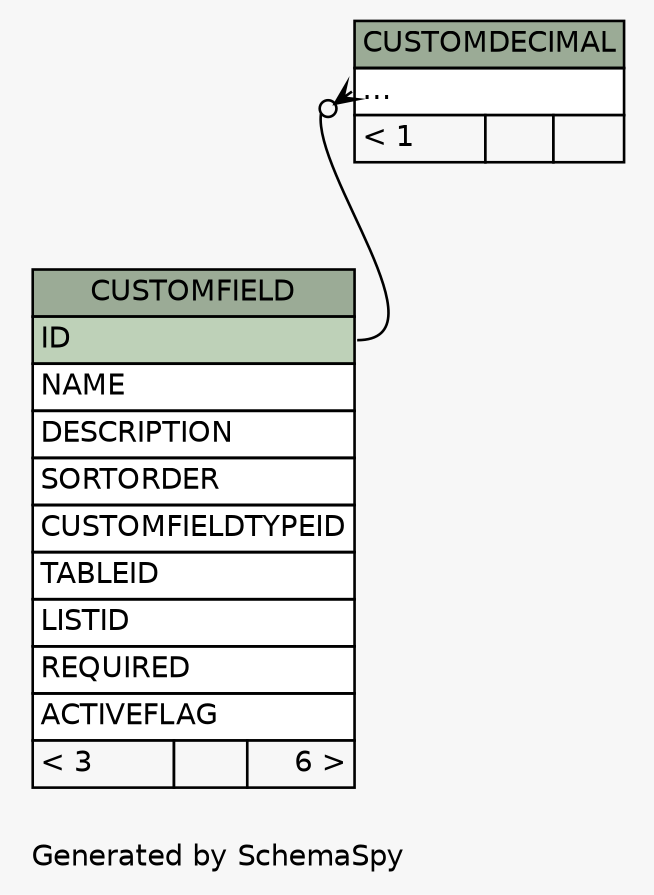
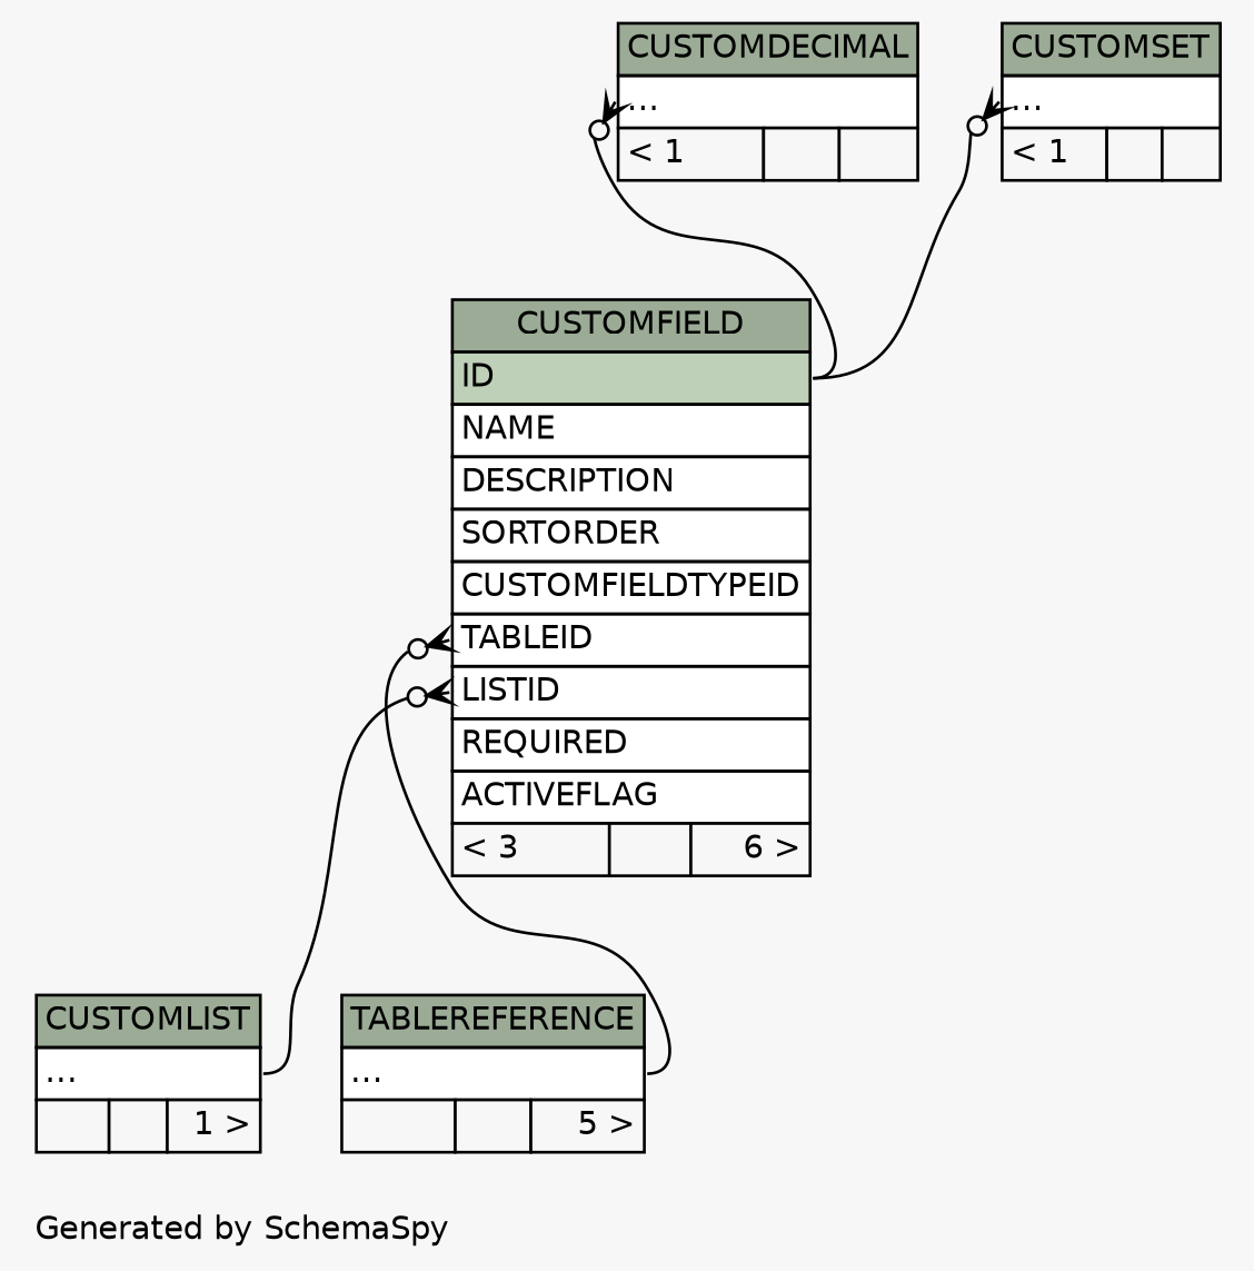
  digraph {
    bgcolor="#f7f7f7"
    fontname=Helvetica
    fontsize=11
    label="\nGenerated by SchemaSpy"
    labeljust=l
    nodesep=0.18
    rankdir=TB
    ranksep=0.46
    node [fontname=Helvetica fontsize=11 shape=plaintext]
    edge [arrowhead=none arrowsize=0.8 arrowtail=crowodot dir=back headport="ID:e" tailport="elipses:w"]
    n1 [label=<     <TABLE BORDER="0" CELLBORDER="1" CELLSPACING="0" BGCOLOR="#ffffff">       <TR><TD COLSPAN="3" BGCOLOR="#9bab96" ALIGN="CENTER">CUSTOMDECIMAL</TD></TR>       <TR><TD PORT="elipses" COLSPAN="3" ALIGN="LEFT">...</TD></TR>       <TR><TD ALIGN="LEFT" BGCOLOR="#f7f7f7">&lt; 1</TD><TD ALIGN="RIGHT" BGCOLOR="#f7f7f7">  </TD><TD ALIGN="RIGHT" BGCOLOR="#f7f7f7">  </TD></TR>     </TABLE>>]
    n2 [label=<     <TABLE BORDER="0" CELLBORDER="1" CELLSPACING="0" BGCOLOR="#ffffff">       <TR><TD COLSPAN="3" BGCOLOR="#9bab96" ALIGN="CENTER">CUSTOMFIELD</TD></TR>       <TR><TD PORT="ID" COLSPAN="3" BGCOLOR="#bed1b8" ALIGN="LEFT">ID</TD></TR>       <TR><TD PORT="NAME" COLSPAN="3" ALIGN="LEFT">NAME</TD></TR>       <TR><TD PORT="DESCRIPTION" COLSPAN="3" ALIGN="LEFT">DESCRIPTION</TD></TR>       <TR><TD PORT="SORTORDER" COLSPAN="3" ALIGN="LEFT">SORTORDER</TD></TR>       <TR><TD PORT="CUSTOMFIELDTYPEID" COLSPAN="3" ALIGN="LEFT">CUSTOMFIELDTYPEID</TD></TR>       <TR><TD PORT="TABLEID" COLSPAN="3" ALIGN="LEFT">TABLEID</TD></TR>       <TR><TD PORT="LISTID" COLSPAN="3" ALIGN="LEFT">LISTID</TD></TR>       <TR><TD PORT="REQUIRED" COLSPAN="3" ALIGN="LEFT">REQUIRED</TD></TR>       <TR><TD PORT="ACTIVEFLAG" COLSPAN="3" ALIGN="LEFT">ACTIVEFLAG</TD></TR>       <TR><TD ALIGN="LEFT" BGCOLOR="#f7f7f7">&lt; 3</TD><TD ALIGN="RIGHT" BGCOLOR="#f7f7f7">  </TD><TD ALIGN="RIGHT" BGCOLOR="#f7f7f7">6 &gt;</TD></TR>     </TABLE>>]
+   n3 [label=<     <TABLE BORDER="0" CELLBORDER="1" CELLSPACING="0" BGCOLOR="#ffffff">       <TR><TD COLSPAN="3" BGCOLOR="#9bab96" ALIGN="CENTER">CUSTOMLIST</TD></TR>       <TR><TD PORT="elipses" COLSPAN="3" ALIGN="LEFT">...</TD></TR>       <TR><TD ALIGN="LEFT" BGCOLOR="#f7f7f7">  </TD><TD ALIGN="RIGHT" BGCOLOR="#f7f7f7">  </TD><TD ALIGN="RIGHT" BGCOLOR="#f7f7f7">1 &gt;</TD></TR>     </TABLE>>]
+   n4 [label=<     <TABLE BORDER="0" CELLBORDER="1" CELLSPACING="0" BGCOLOR="#ffffff">       <TR><TD COLSPAN="3" BGCOLOR="#9bab96" ALIGN="CENTER">TABLEREFERENCE</TD></TR>       <TR><TD PORT="elipses" COLSPAN="3" ALIGN="LEFT">...</TD></TR>       <TR><TD ALIGN="LEFT" BGCOLOR="#f7f7f7">  </TD><TD ALIGN="RIGHT" BGCOLOR="#f7f7f7">  </TD><TD ALIGN="RIGHT" BGCOLOR="#f7f7f7">5 &gt;</TD></TR>     </TABLE>>]
+   n5 [label=<     <TABLE BORDER="0" CELLBORDER="1" CELLSPACING="0" BGCOLOR="#ffffff">       <TR><TD COLSPAN="3" BGCOLOR="#9bab96" ALIGN="CENTER">CUSTOMSET</TD></TR>       <TR><TD PORT="elipses" COLSPAN="3" ALIGN="LEFT">...</TD></TR>       <TR><TD ALIGN="LEFT" BGCOLOR="#f7f7f7">&lt; 1</TD><TD ALIGN="RIGHT" BGCOLOR="#f7f7f7">  </TD><TD ALIGN="RIGHT" BGCOLOR="#f7f7f7">  </TD></TR>     </TABLE>>]
    n1 -> n2
+   n2 -> n3 [headport="elipses:e" tailport="LISTID:w"]
+   n2 -> n4 [headport="elipses:e" tailport="TABLEID:w"]
+   n5 -> n2
  }
